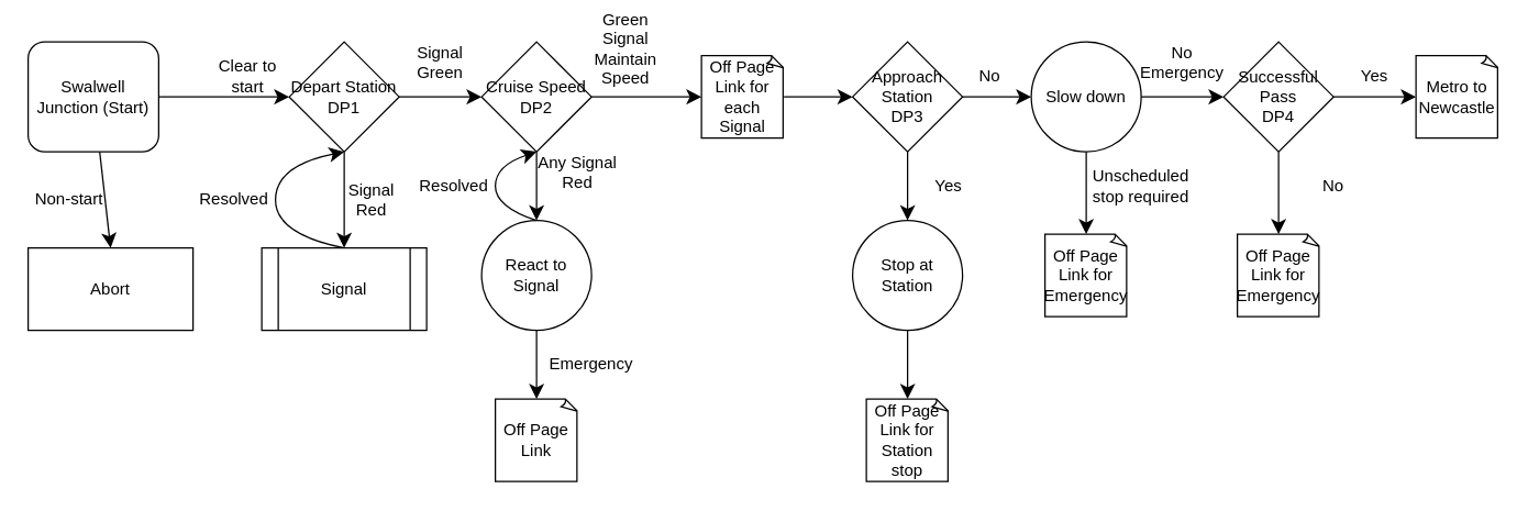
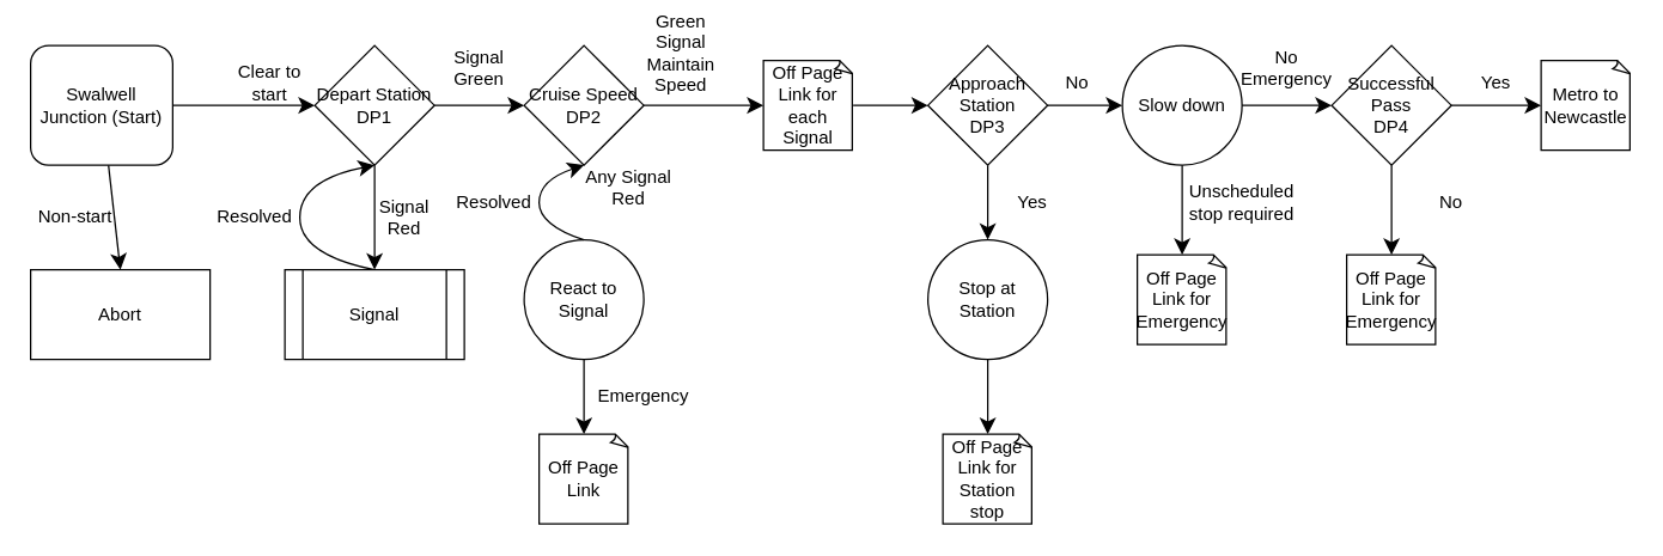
  <mxCell id="0" />
  <mxCell id="1" parent="0" />
  <mxCell id="2" style="edgeStyle=none;curved=1;rounded=0;orthogonalLoop=1;jettySize=auto;html=1;entryX=0;entryY=0.5;entryDx=0;entryDy=0;fontSize=12;startSize=8;endSize=8;" edge="1" parent="1" source="4" target="7"><mxGeometry relative="1" as="geometry" /></mxCell>
  <mxCell id="3" style="edgeStyle=none;curved=1;rounded=0;orthogonalLoop=1;jettySize=auto;html=1;entryX=0.5;entryY=0;entryDx=0;entryDy=0;fontSize=12;startSize=8;endSize=8;" edge="1" parent="1" source="4" target="8"><mxGeometry relative="1" as="geometry" /></mxCell>
  <mxCell id="4" value="Swalwell Junction (Start)" style="rounded=1;whiteSpace=wrap;html=1;" vertex="1" parent="1"><mxGeometry x="20" y="30" width="95" height="80" as="geometry" /></mxCell>
  <mxCell id="5" style="edgeStyle=none;curved=1;rounded=0;orthogonalLoop=1;jettySize=auto;html=1;entryX=0.5;entryY=0;entryDx=0;entryDy=0;fontSize=12;startSize=8;endSize=8;" edge="1" parent="1" source="7" target="12"><mxGeometry relative="1" as="geometry" /></mxCell>
  <mxCell id="6" style="edgeStyle=none;curved=1;rounded=0;orthogonalLoop=1;jettySize=auto;html=1;entryX=0;entryY=0.5;entryDx=0;entryDy=0;fontSize=12;startSize=8;endSize=8;" edge="1" parent="1" source="7" target="16"><mxGeometry relative="1" as="geometry" /></mxCell>
  <mxCell id="7" value="&lt;div&gt;Depart Station&lt;/div&gt;&lt;div&gt;DP1&lt;/div&gt;" style="rhombus;whiteSpace=wrap;html=1;" vertex="1" parent="1"><mxGeometry x="210" y="30" width="80" height="80" as="geometry" /></mxCell>
  <mxCell id="8" value="Abort" style="rounded=0;whiteSpace=wrap;html=1;" vertex="1" parent="1"><mxGeometry x="20" y="180" width="120" height="60" as="geometry" /></mxCell>
  <mxCell id="9" value="Clear to start" style="text;html=1;align=center;verticalAlign=middle;whiteSpace=wrap;rounded=0;" vertex="1" parent="1"><mxGeometry x="150" y="40" width="60" height="30" as="geometry" /></mxCell>
  <mxCell id="10" value="Non-start" style="text;html=1;align=center;verticalAlign=middle;whiteSpace=wrap;rounded=0;" vertex="1" parent="1"><mxGeometry x="20" y="130" width="60" height="30" as="geometry" /></mxCell>
  <mxCell id="11" style="edgeStyle=none;curved=1;rounded=0;orthogonalLoop=1;jettySize=auto;html=1;fontSize=12;startSize=8;endSize=8;entryX=0.5;entryY=1;entryDx=0;entryDy=0;exitX=0.5;exitY=0;exitDx=0;exitDy=0;" edge="1" parent="1" source="12" target="7"><mxGeometry relative="1" as="geometry"><mxPoint x="190" y="130" as="targetPoint" /><Array as="points"><mxPoint x="200" y="170" /><mxPoint x="200" y="120" /></Array></mxGeometry></mxCell>
  <mxCell id="12" value="Signal" style="shape=process;whiteSpace=wrap;html=1;backgroundOutline=1;" vertex="1" parent="1"><mxGeometry x="190" y="180" width="120" height="60" as="geometry" /></mxCell>
  <mxCell id="13" value="Signal Red" style="text;html=1;align=center;verticalAlign=middle;whiteSpace=wrap;rounded=0;" vertex="1" parent="1"><mxGeometry x="240" y="130" width="60" height="30" as="geometry" /></mxCell>
- <mxCell id="14" style="edgeStyle=none;curved=1;rounded=0;orthogonalLoop=1;jettySize=auto;html=1;entryX=0.5;entryY=0;entryDx=0;entryDy=0;fontSize=12;startSize=8;endSize=8;" edge="1" parent="1" source="16" target="18"><mxGeometry relative="1" as="geometry" /></mxCell>
  <mxCell id="15" value="" style="edgeStyle=none;curved=1;rounded=0;orthogonalLoop=1;jettySize=auto;html=1;fontSize=12;startSize=8;endSize=8;" edge="1" parent="1" source="16"><mxGeometry relative="1" as="geometry"><mxPoint x="510" y="70" as="targetPoint" /></mxGeometry></mxCell>
  <mxCell id="16" value="&lt;div&gt;Cruise Speed&lt;/div&gt;DP2" style="rhombus;whiteSpace=wrap;html=1;" vertex="1" parent="1"><mxGeometry x="350" y="30" width="80" height="80" as="geometry" /></mxCell>
  <mxCell id="17" value="Signal Green" style="text;html=1;align=center;verticalAlign=middle;whiteSpace=wrap;rounded=0;" vertex="1" parent="1"><mxGeometry x="290" y="30" width="60" height="30" as="geometry" /></mxCell>
  <mxCell id="18" value="React to Signal" style="ellipse;whiteSpace=wrap;html=1;aspect=fixed;" vertex="1" parent="1"><mxGeometry x="350" y="160" width="80" height="80" as="geometry" /></mxCell>
  <mxCell id="19" value="Any Signal Red" style="text;html=1;align=center;verticalAlign=middle;whiteSpace=wrap;rounded=0;" vertex="1" parent="1"><mxGeometry x="390" y="110" width="60" height="30" as="geometry" /></mxCell>
  <mxCell id="20" value="Off Page Link" style="whiteSpace=wrap;html=1;shape=mxgraph.basic.document" vertex="1" parent="1"><mxGeometry x="360" y="290" width="60" height="60" as="geometry" /></mxCell>
  <mxCell id="21" style="edgeStyle=none;curved=1;rounded=0;orthogonalLoop=1;jettySize=auto;html=1;entryX=0.5;entryY=0;entryDx=0;entryDy=0;entryPerimeter=0;fontSize=12;startSize=8;endSize=8;" edge="1" parent="1" source="18" target="20"><mxGeometry relative="1" as="geometry" /></mxCell>
  <mxCell id="22" value="Emergency" style="text;html=1;align=center;verticalAlign=middle;whiteSpace=wrap;rounded=0;" vertex="1" parent="1"><mxGeometry x="400" y="250" width="60" height="30" as="geometry" /></mxCell>
  <mxCell id="23" style="edgeStyle=none;curved=1;rounded=0;orthogonalLoop=1;jettySize=auto;html=1;fontSize=12;startSize=8;endSize=8;entryX=0.5;entryY=1;entryDx=0;entryDy=0;exitX=0.5;exitY=0;exitDx=0;exitDy=0;" edge="1" parent="1" target="16"><mxGeometry relative="1" as="geometry"><mxPoint x="390" y="90" as="targetPoint" /><mxPoint x="390" y="160" as="sourcePoint" /><Array as="points"><mxPoint x="360" y="150" /><mxPoint x="360" y="120" /></Array></mxGeometry></mxCell>
  <mxCell id="24" value="Resolved" style="text;html=1;align=center;verticalAlign=middle;whiteSpace=wrap;rounded=0;" vertex="1" parent="1"><mxGeometry x="300" y="120" width="60" height="30" as="geometry" /></mxCell>
  <mxCell id="25" value="Resolved" style="text;html=1;align=center;verticalAlign=middle;whiteSpace=wrap;rounded=0;" vertex="1" parent="1"><mxGeometry x="140" y="130" width="60" height="30" as="geometry" /></mxCell>
  <mxCell id="26" style="edgeStyle=none;curved=1;rounded=0;orthogonalLoop=1;jettySize=auto;html=1;fontSize=12;startSize=8;endSize=8;" edge="1" parent="1" source="27" target="29"><mxGeometry relative="1" as="geometry" /></mxCell>
  <mxCell id="27" value="&lt;div&gt;Approach Station&lt;/div&gt;&lt;div&gt;DP3&lt;/div&gt;" style="rhombus;whiteSpace=wrap;html=1;" vertex="1" parent="1"><mxGeometry x="620" y="30" width="80" height="80" as="geometry" /></mxCell>
  <mxCell id="28" value="&lt;div&gt;Green Signal&lt;/div&gt;&lt;div&gt;Maintain Speed&lt;/div&gt;" style="text;html=1;align=center;verticalAlign=middle;whiteSpace=wrap;rounded=0;" vertex="1" parent="1"><mxGeometry x="425" y="20" width="60" height="30" as="geometry" /></mxCell>
  <mxCell id="29" value="Stop at Station" style="ellipse;whiteSpace=wrap;html=1;aspect=fixed;" vertex="1" parent="1"><mxGeometry x="620" y="160" width="80" height="80" as="geometry" /></mxCell>
  <mxCell id="30" value="Yes" style="text;html=1;align=center;verticalAlign=middle;whiteSpace=wrap;rounded=0;" vertex="1" parent="1"><mxGeometry x="660" y="120" width="60" height="30" as="geometry" /></mxCell>
  <mxCell id="31" value="Off Page Link for Station stop" style="whiteSpace=wrap;html=1;shape=mxgraph.basic.document" vertex="1" parent="1"><mxGeometry x="630" y="290" width="60" height="60" as="geometry" /></mxCell>
  <mxCell id="32" style="edgeStyle=none;curved=1;rounded=0;orthogonalLoop=1;jettySize=auto;html=1;entryX=0.5;entryY=0;entryDx=0;entryDy=0;entryPerimeter=0;fontSize=12;startSize=8;endSize=8;" edge="1" parent="1" source="29" target="31"><mxGeometry relative="1" as="geometry" /></mxCell>
  <mxCell id="33" style="edgeStyle=none;curved=1;rounded=0;orthogonalLoop=1;jettySize=auto;html=1;entryX=0;entryY=0.5;entryDx=0;entryDy=0;fontSize=12;startSize=8;endSize=8;" edge="1" parent="1" source="34" target="27"><mxGeometry relative="1" as="geometry" /></mxCell>
  <mxCell id="34" value="Off Page Link for each Signal" style="whiteSpace=wrap;html=1;shape=mxgraph.basic.document" vertex="1" parent="1"><mxGeometry x="510" y="40" width="60" height="60" as="geometry" /></mxCell>
  <mxCell id="35" style="edgeStyle=none;curved=1;rounded=0;orthogonalLoop=1;jettySize=auto;html=1;fontSize=12;startSize=8;endSize=8;exitX=1;exitY=0.5;exitDx=0;exitDy=0;" edge="1" parent="1" source="27"><mxGeometry relative="1" as="geometry"><mxPoint x="730" y="350" as="sourcePoint" /><mxPoint x="750" y="70" as="targetPoint" /></mxGeometry></mxCell>
  <mxCell id="36" value="Slow down" style="ellipse;whiteSpace=wrap;html=1;aspect=fixed;" vertex="1" parent="1"><mxGeometry x="750" y="30" width="80" height="80" as="geometry" /></mxCell>
  <mxCell id="37" value="No" style="text;html=1;align=center;verticalAlign=middle;whiteSpace=wrap;rounded=0;" vertex="1" parent="1"><mxGeometry x="690" y="40" width="60" height="30" as="geometry" /></mxCell>
  <mxCell id="38" value="Off Page Link for Emergency" style="whiteSpace=wrap;html=1;shape=mxgraph.basic.document" vertex="1" parent="1"><mxGeometry x="760" y="170" width="60" height="60" as="geometry" /></mxCell>
  <mxCell id="39" style="edgeStyle=none;curved=1;rounded=0;orthogonalLoop=1;jettySize=auto;html=1;entryX=0.5;entryY=0;entryDx=0;entryDy=0;entryPerimeter=0;fontSize=12;startSize=8;endSize=8;" edge="1" parent="1" source="36" target="38"><mxGeometry relative="1" as="geometry" /></mxCell>
  <mxCell id="40" value="Unscheduled stop required" style="text;html=1;align=center;verticalAlign=middle;whiteSpace=wrap;rounded=0;" vertex="1" parent="1"><mxGeometry x="800" y="120" width="60" height="30" as="geometry" /></mxCell>
  <mxCell id="41" style="edgeStyle=none;curved=1;rounded=0;orthogonalLoop=1;jettySize=auto;html=1;entryX=0;entryY=0.5;entryDx=0;entryDy=0;entryPerimeter=0;fontSize=12;startSize=8;endSize=8;" edge="1" parent="1" source="36"><mxGeometry relative="1" as="geometry"><mxPoint x="890" y="70" as="targetPoint" /></mxGeometry></mxCell>
  <mxCell id="42" value="Metro to Newcastle" style="whiteSpace=wrap;html=1;shape=mxgraph.basic.document" vertex="1" parent="1"><mxGeometry x="1030" y="40" width="60" height="60" as="geometry" /></mxCell>
  <mxCell id="43" value="" style="edgeStyle=none;curved=1;rounded=0;orthogonalLoop=1;jettySize=auto;html=1;fontSize=12;startSize=8;endSize=8;" edge="1" parent="1" source="45" target="42"><mxGeometry relative="1" as="geometry" /></mxCell>
  <mxCell id="44" value="" style="edgeStyle=none;curved=1;rounded=0;orthogonalLoop=1;jettySize=auto;html=1;fontSize=12;startSize=8;endSize=8;" edge="1" parent="1" source="45" target="46"><mxGeometry relative="1" as="geometry" /></mxCell>
  <mxCell id="45" value="&lt;div&gt;Successful Pass&lt;/div&gt;&lt;div&gt;DP4&lt;/div&gt;" style="rhombus;whiteSpace=wrap;html=1;" vertex="1" parent="1"><mxGeometry x="890" y="30" width="80" height="80" as="geometry" /></mxCell>
  <mxCell id="46" value="Off Page Link for Emergency" style="whiteSpace=wrap;html=1;shape=mxgraph.basic.document" vertex="1" parent="1"><mxGeometry x="900" y="170" width="60" height="60" as="geometry" /></mxCell>
  <mxCell id="47" value="Yes" style="text;html=1;align=center;verticalAlign=middle;whiteSpace=wrap;rounded=0;" vertex="1" parent="1"><mxGeometry x="970" y="40" width="60" height="30" as="geometry" /></mxCell>
  <mxCell id="48" value="No" style="text;html=1;align=center;verticalAlign=middle;whiteSpace=wrap;rounded=0;" vertex="1" parent="1"><mxGeometry x="940" y="120" width="60" height="30" as="geometry" /></mxCell>
  <mxCell id="49" value="No Emergency" style="text;html=1;align=center;verticalAlign=middle;whiteSpace=wrap;rounded=0;" vertex="1" parent="1"><mxGeometry x="830" y="30" width="60" height="30" as="geometry" /></mxCell>
